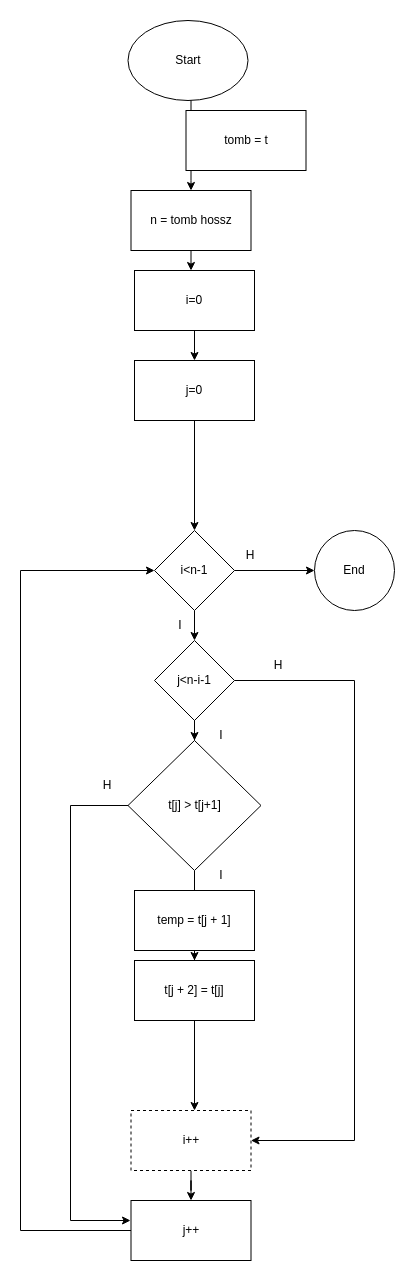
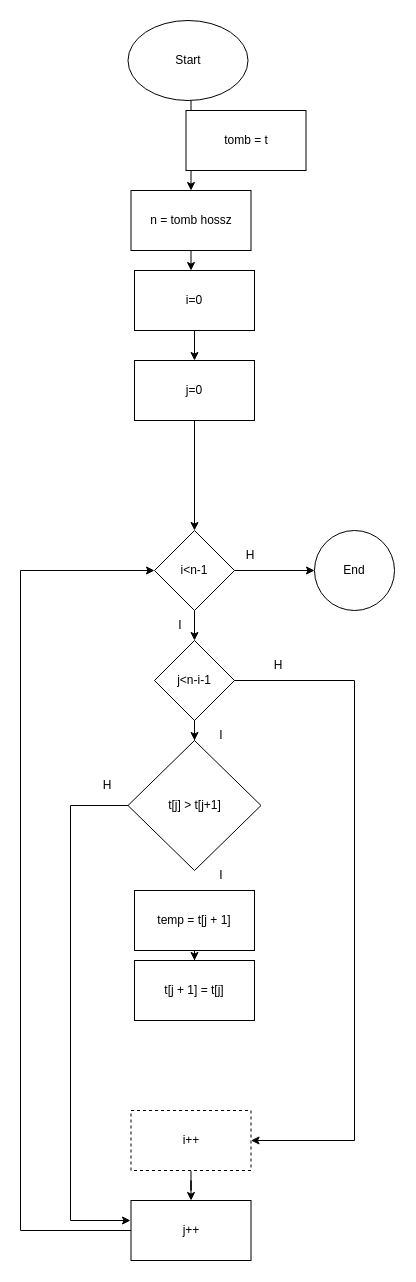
  <mxCell id="0" />
  <mxCell id="1" parent="0" />
  <mxCell id="2" value="" style="edgeStyle=orthogonalEdgeStyle;rounded=0;orthogonalLoop=1;jettySize=auto;html=1;" edge="1" parent="1" source="26" target="5"><mxGeometry relative="1" as="geometry"><Array as="points"><mxPoint x="190.5" y="210" /><mxPoint x="190.5" y="210" /></Array></mxGeometry></mxCell>
  <mxCell id="3" value="Start&lt;br&gt;" style="ellipse;whiteSpace=wrap;html=1;" vertex="1" parent="1"><mxGeometry x="127.5" y="20" width="120" height="80" as="geometry" /></mxCell>
  <mxCell id="4" value="" style="edgeStyle=orthogonalEdgeStyle;rounded=0;orthogonalLoop=1;jettySize=auto;html=1;" edge="1" parent="1" source="5" target="7"><mxGeometry relative="1" as="geometry" /></mxCell>
  <mxCell id="5" value="i=0" style="whiteSpace=wrap;html=1;" vertex="1" parent="1"><mxGeometry x="134" y="270" width="120" height="60" as="geometry" /></mxCell>
  <mxCell id="6" value="" style="edgeStyle=orthogonalEdgeStyle;rounded=0;orthogonalLoop=1;jettySize=auto;html=1;" edge="1" parent="1" source="7" target="10"><mxGeometry relative="1" as="geometry" /></mxCell>
  <mxCell id="7" value="j=0" style="whiteSpace=wrap;html=1;" vertex="1" parent="1"><mxGeometry x="134" y="360" width="120" height="60" as="geometry" /></mxCell>
  <mxCell id="8" value="" style="edgeStyle=orthogonalEdgeStyle;rounded=0;orthogonalLoop=1;jettySize=auto;html=1;" edge="1" parent="1" source="10" target="11"><mxGeometry relative="1" as="geometry" /></mxCell>
- <mxCell id="9" value="" style="edgeStyle=orthogonalEdgeStyle;rounded=0;orthogonalLoop=1;jettySize=auto;html=1;" edge="1" parent="1" source="31" target="15"><mxGeometry relative="1" as="geometry"><Array as="points"><mxPoint x="194" y="960" /><mxPoint x="194" y="960" /></Array></mxGeometry></mxCell>
  <mxCell id="10" value="i&amp;lt;n-1" style="rhombus;whiteSpace=wrap;html=1;" vertex="1" parent="1"><mxGeometry x="154" y="530" width="80" height="80" as="geometry" /></mxCell>
  <mxCell id="11" value="End&lt;br&gt;" style="ellipse;whiteSpace=wrap;html=1;" vertex="1" parent="1"><mxGeometry x="314" y="530" width="80" height="80" as="geometry" /></mxCell>
  <mxCell id="12" value="I&lt;br&gt;" style="text;html=1;strokeColor=none;fillColor=none;align=center;verticalAlign=middle;whiteSpace=wrap;rounded=0;" vertex="1" parent="1"><mxGeometry x="150" y="610" width="60" height="30" as="geometry" /></mxCell>
  <mxCell id="13" style="edgeStyle=orthogonalEdgeStyle;rounded=0;orthogonalLoop=1;jettySize=auto;html=1;entryX=1;entryY=0.5;entryDx=0;entryDy=0;" edge="1" parent="1" source="29" target="15"><mxGeometry relative="1" as="geometry"><Array as="points"><mxPoint x="354" y="680" /><mxPoint x="354" y="1140" /></Array></mxGeometry></mxCell>
  <mxCell id="14" value="" style="edgeStyle=orthogonalEdgeStyle;rounded=0;orthogonalLoop=1;jettySize=auto;html=1;" edge="1" parent="1" source="15" target="18"><mxGeometry relative="1" as="geometry" /></mxCell>
  <mxCell id="15" value="i++&lt;br&gt;" style="whiteSpace=wrap;html=1;dashed=1;" vertex="1" parent="1"><mxGeometry x="130.5" y="1110" width="120" height="60" as="geometry" /></mxCell>
  <mxCell id="16" value="H" style="text;html=1;strokeColor=none;fillColor=none;align=center;verticalAlign=middle;whiteSpace=wrap;rounded=0;" vertex="1" parent="1"><mxGeometry x="220" y="540" width="60" height="30" as="geometry" /></mxCell>
  <mxCell id="17" style="edgeStyle=orthogonalEdgeStyle;rounded=0;orthogonalLoop=1;jettySize=auto;html=1;entryX=0;entryY=0.5;entryDx=0;entryDy=0;" edge="1" parent="1" source="18" target="10"><mxGeometry relative="1" as="geometry"><mxPoint x="150" y="570" as="targetPoint" /><Array as="points"><mxPoint x="20" y="1230" /><mxPoint x="20" y="570" /></Array></mxGeometry></mxCell>
  <mxCell id="18" value="j++" style="whiteSpace=wrap;html=1;" vertex="1" parent="1"><mxGeometry x="130.5" y="1200" width="120" height="60" as="geometry" /></mxCell>
  <mxCell id="19" style="edgeStyle=orthogonalEdgeStyle;rounded=0;orthogonalLoop=1;jettySize=auto;html=1;" edge="1" parent="1" source="31"><mxGeometry relative="1" as="geometry"><mxPoint x="130" y="1220" as="targetPoint" /><Array as="points"><mxPoint x="70" y="805" /><mxPoint x="70" y="1220" /></Array></mxGeometry></mxCell>
  <mxCell id="20" value="" style="edgeStyle=orthogonalEdgeStyle;rounded=0;orthogonalLoop=1;jettySize=auto;html=1;" edge="1" parent="1" source="21" target="22"><mxGeometry relative="1" as="geometry" /></mxCell>
  <mxCell id="21" value="temp = t[j + 1]" style="whiteSpace=wrap;html=1;" vertex="1" parent="1"><mxGeometry x="134" y="890" width="120" height="60" as="geometry" /></mxCell>
- <mxCell id="22" value="t[j + 2] = t[j]" style="whiteSpace=wrap;html=1;" vertex="1" parent="1"><mxGeometry x="134" y="960" width="120" height="60" as="geometry" /></mxCell>
+ <mxCell id="22" value="t[j + 1] = t[j]" style="whiteSpace=wrap;html=1;" vertex="1" parent="1"><mxGeometry x="134" y="960" width="120" height="60" as="geometry" /></mxCell>
  <mxCell id="23" value="I&lt;br&gt;" style="text;html=1;strokeColor=none;fillColor=none;align=center;verticalAlign=middle;whiteSpace=wrap;rounded=0;" vertex="1" parent="1"><mxGeometry x="190.5" y="860" width="60" height="30" as="geometry" /></mxCell>
  <mxCell id="24" value="H&lt;br&gt;" style="text;html=1;strokeColor=none;fillColor=none;align=center;verticalAlign=middle;whiteSpace=wrap;rounded=0;" vertex="1" parent="1"><mxGeometry x="77" y="770" width="60" height="30" as="geometry" /></mxCell>
  <mxCell id="25" value="" style="edgeStyle=orthogonalEdgeStyle;rounded=0;orthogonalLoop=1;jettySize=auto;html=1;" edge="1" parent="1" source="3" target="26"><mxGeometry relative="1" as="geometry"><mxPoint x="190.5" y="180" as="sourcePoint" /><mxPoint x="190.5" y="270" as="targetPoint" /><Array as="points"><mxPoint x="190.5" y="180" /><mxPoint x="190.5" y="180" /></Array></mxGeometry></mxCell>
  <mxCell id="26" value="n = tomb hossz" style="rounded=0;whiteSpace=wrap;html=1;" vertex="1" parent="1"><mxGeometry x="130.5" y="190" width="120" height="60" as="geometry" /></mxCell>
  <mxCell id="27" value="tomb = t" style="rounded=0;whiteSpace=wrap;html=1;" vertex="1" parent="1"><mxGeometry x="185.5" y="110" width="120" height="60" as="geometry" /></mxCell>
  <mxCell id="28" value="" style="edgeStyle=orthogonalEdgeStyle;rounded=0;orthogonalLoop=1;jettySize=auto;html=1;" edge="1" parent="1" source="10" target="29"><mxGeometry relative="1" as="geometry"><mxPoint x="194" y="540" as="sourcePoint" /><mxPoint x="197" y="1110" as="targetPoint" /></mxGeometry></mxCell>
  <mxCell id="29" value="j&amp;lt;n-i-1" style="rhombus;whiteSpace=wrap;html=1;" vertex="1" parent="1"><mxGeometry x="154" y="640" width="80" height="80" as="geometry" /></mxCell>
  <mxCell id="30" value="" style="edgeStyle=orthogonalEdgeStyle;rounded=0;orthogonalLoop=1;jettySize=auto;html=1;" edge="1" parent="1" source="29" target="31"><mxGeometry relative="1" as="geometry"><mxPoint x="200" y="714" as="sourcePoint" /><mxPoint x="197" y="1110" as="targetPoint" /><Array as="points" /></mxGeometry></mxCell>
  <mxCell id="31" value="t[j] &amp;gt; t[j+1]" style="rhombus;whiteSpace=wrap;html=1;" vertex="1" parent="1"><mxGeometry x="127.5" y="740" width="133" height="130" as="geometry" /></mxCell>
  <mxCell id="32" value="H" style="text;html=1;strokeColor=none;fillColor=none;align=center;verticalAlign=middle;whiteSpace=wrap;rounded=0;" vertex="1" parent="1"><mxGeometry x="247.5" y="650" width="60" height="30" as="geometry" /></mxCell>
  <mxCell id="33" value="I&lt;br&gt;" style="text;html=1;strokeColor=none;fillColor=none;align=center;verticalAlign=middle;whiteSpace=wrap;rounded=0;" vertex="1" parent="1"><mxGeometry x="190.5" y="720" width="60" height="30" as="geometry" /></mxCell>
